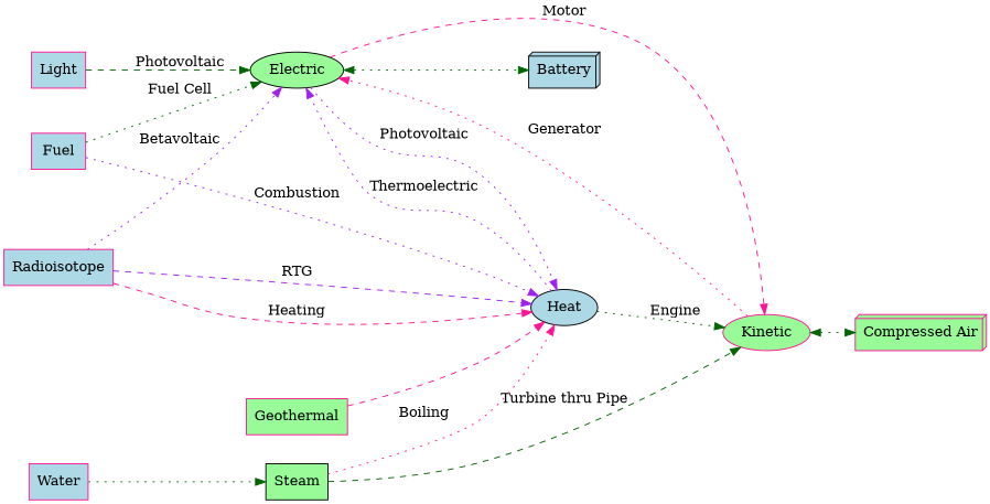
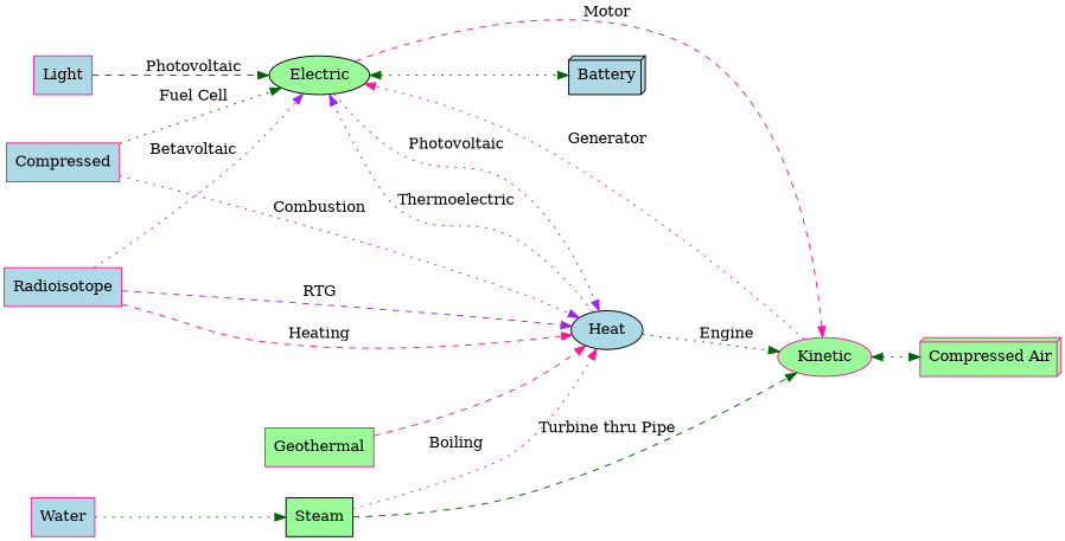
  digraph {
    labelfloat=true
    nodesep=0.4
    rankdir=LR
    ranksep=0.6
    splines=true
    node [color=deeppink fillcolor=lightblue shape=box style=filled]
    edge [color=darkgreen style=dotted]
    Light
-   Fuel
+   Fuel [label=Compressed]
    Steam [color=black fillcolor=palegreen]
    Radioisotope
    Geothermal [fillcolor=palegreen]
    Water
    Electric [color=black fillcolor=palegreen shape=""]
    Kinetic [fillcolor=palegreen shape=""]
    Heat [color=black shape=""]
    Battery [color=black shape=box3d]
    "Compressed Air" [fillcolor=palegreen shape=box3d]
    subgraph sub_1 {
      label=Source
      Light
      Fuel
      Steam
      Radioisotope
      Geothermal
      Water
    }
    subgraph sub_2 {
      label=Power
      Electric
      Kinetic
      Heat
    }
    subgraph sub_3 {
      label=Storage
      Battery
      "Compressed Air"
    }
    Light -> Electric [label=Photovoltaic style=dashed]
    Fuel -> Electric [label="Fuel Cell"]
    Fuel -> Heat [color=purple label=Combustion]
    Steam -> Kinetic [label="Turbine thru Pipe" style=dashed weight=2.2]
    Steam -> Heat [color=deeppink label=Boiling weight=2.0]
    Radioisotope -> Electric [color=purple label=Betavoltaic]
    Radioisotope -> Heat [color=deeppink label=Heating style=dashed]
    Radioisotope -> Heat [color=purple label=RTG style=dashed]
    Geothermal -> Heat [color=deeppink style=dashed]
    Water -> Steam
    Electric -> Kinetic [color=deeppink label=Motor style=dashed]
    Electric -> Heat [color=purple label=Photovoltaic]
    Electric -> Battery [dir=both weight=16.0]
    Kinetic -> Electric [color=deeppink label=Generator]
    Kinetic -> "Compressed Air" [dir=both]
    Heat -> Electric [color=purple label=Thermoelectric]
    Heat -> Kinetic [label=Engine weight=0.1]
  }
